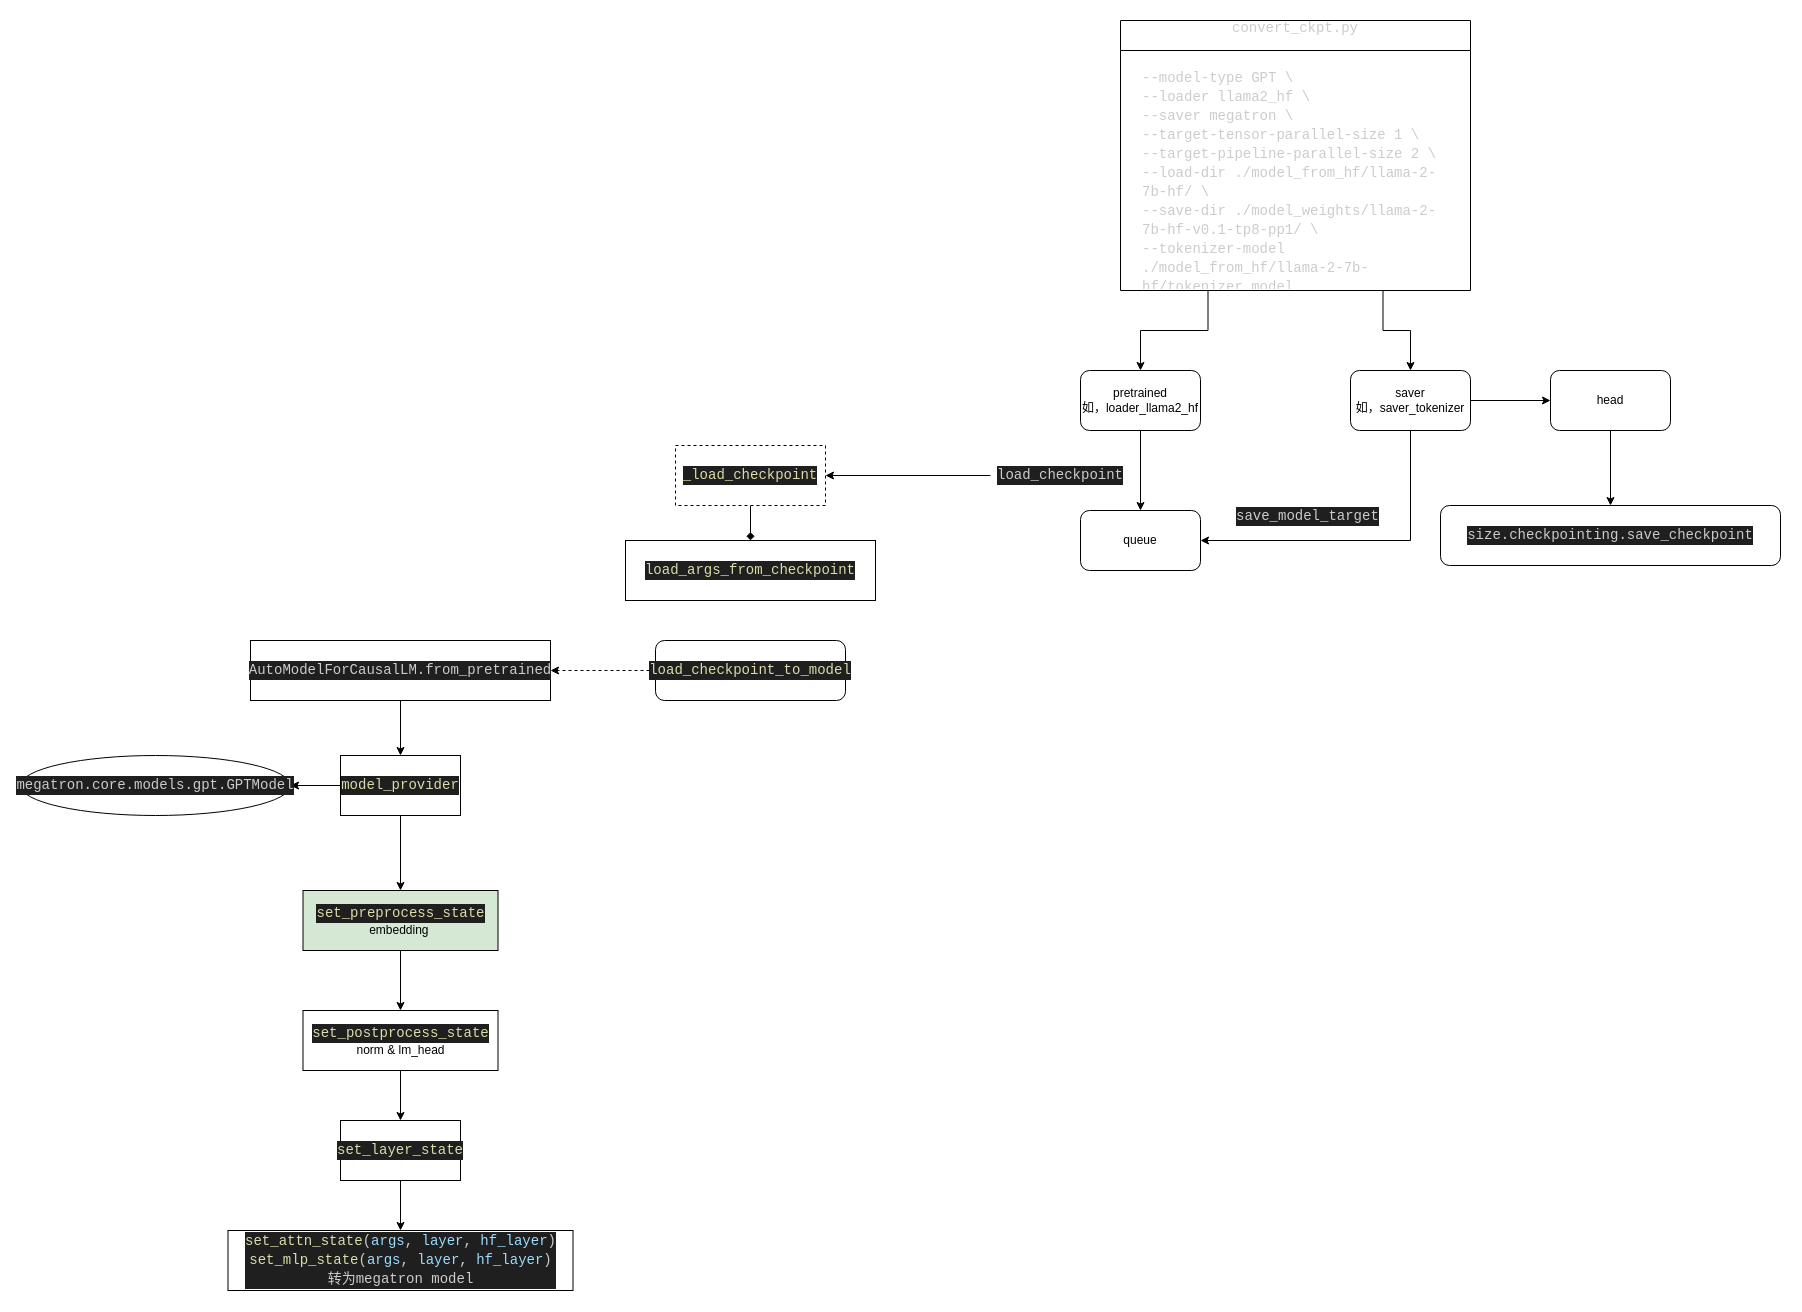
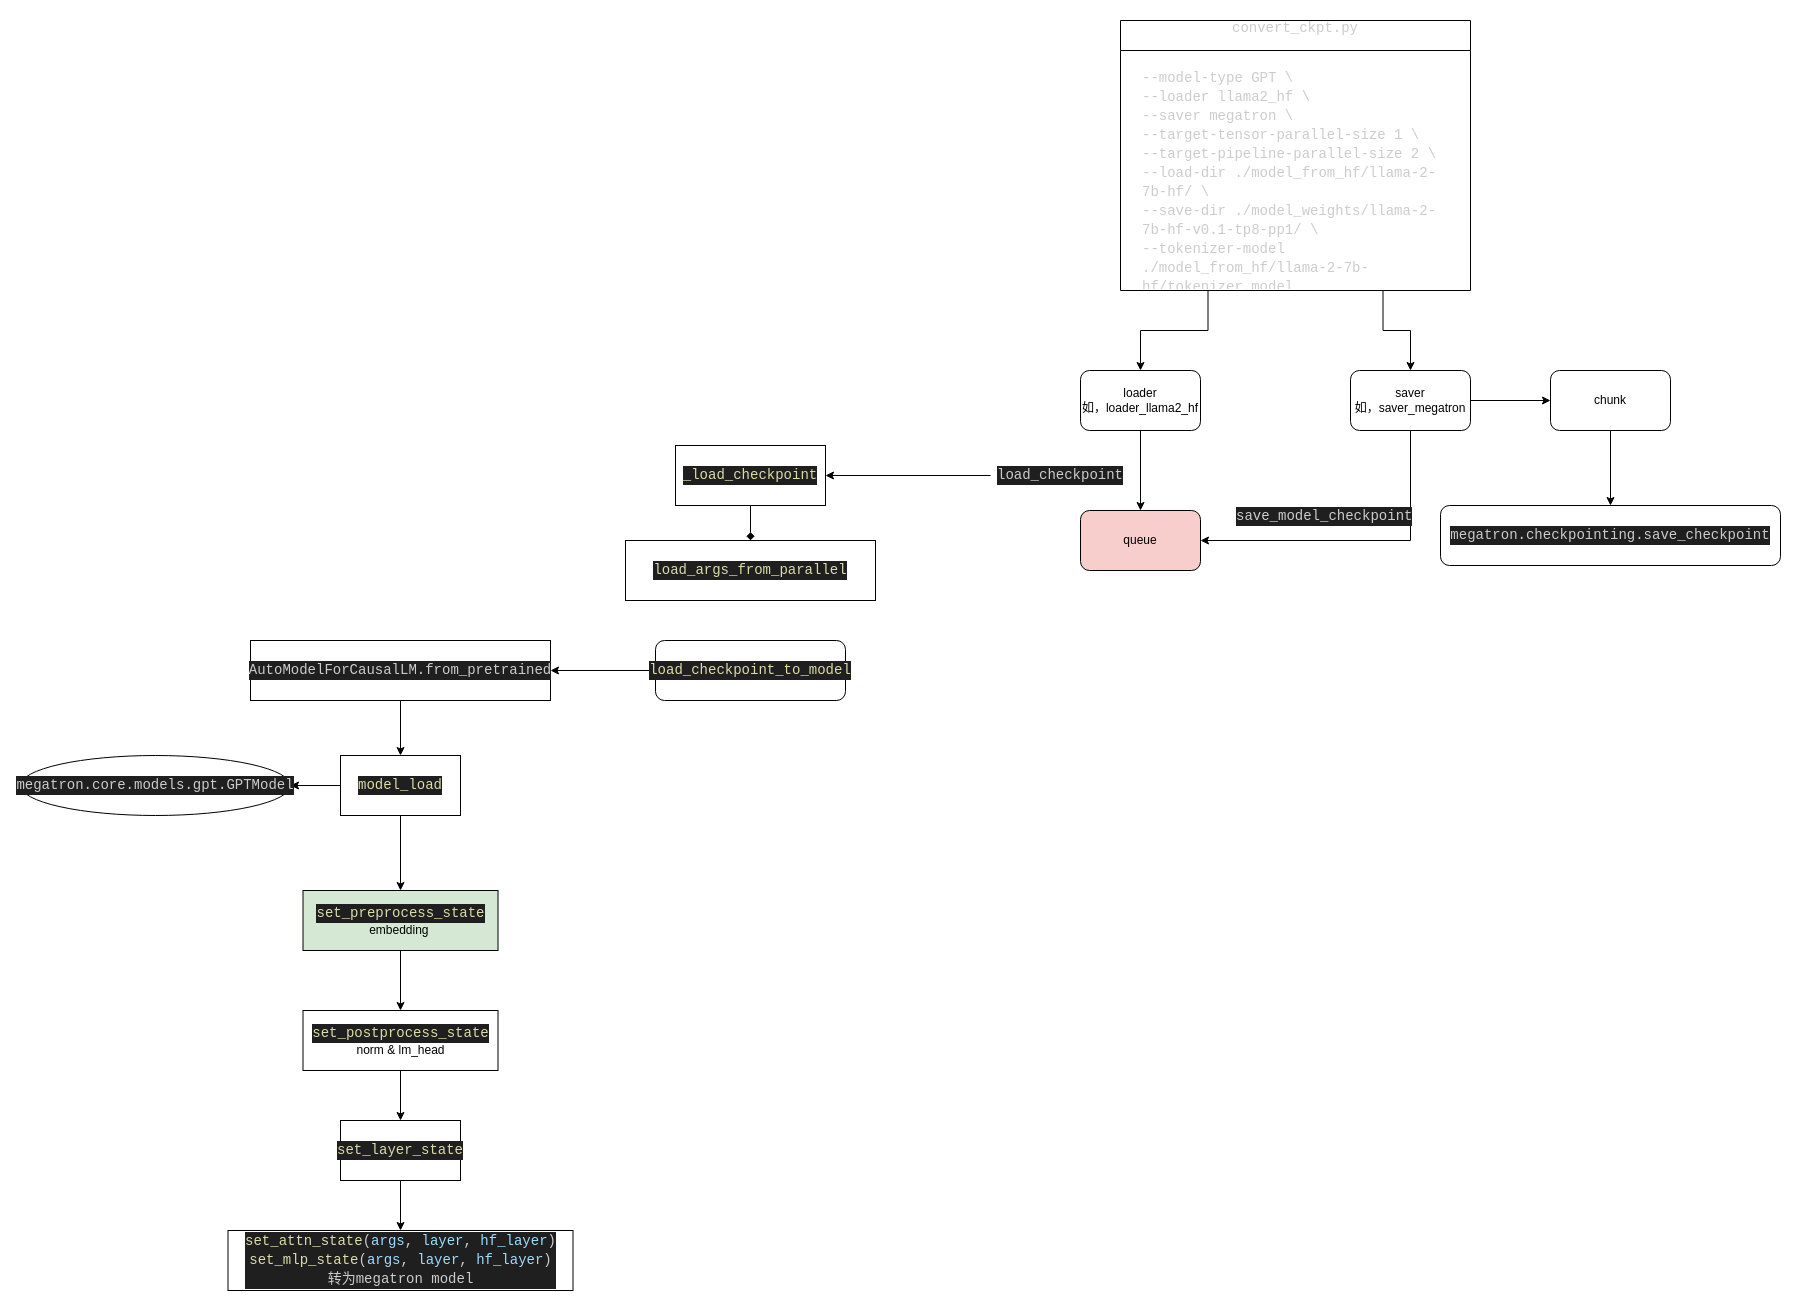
  <mxCell id="0" />
  <mxCell id="1" parent="0" />
  <mxCell id="2" style="edgeStyle=orthogonalEdgeStyle;rounded=0;orthogonalLoop=1;jettySize=auto;html=1;exitX=0.25;exitY=1;exitDx=0;exitDy=0;entryX=0.5;entryY=0;entryDx=0;entryDy=0;" edge="1" parent="1" source="4" target="7"><mxGeometry relative="1" as="geometry" /></mxCell>
  <mxCell id="3" style="edgeStyle=orthogonalEdgeStyle;rounded=0;orthogonalLoop=1;jettySize=auto;html=1;exitX=0.75;exitY=1;exitDx=0;exitDy=0;entryX=0.5;entryY=0;entryDx=0;entryDy=0;" edge="1" parent="1" source="4" target="10"><mxGeometry relative="1" as="geometry" /></mxCell>
  <mxCell id="4" value="&lt;pre style=&quot;margin-top: 0px; background-color: var(--vscode-textCodeBlock-background); border: 1px solid var(--vscode-widget-border); padding: 16px; border-radius: 3px; overflow: auto; text-wrap: wrap; color: rgb(204, 204, 204); font-size: 14px; text-align: start;&quot;&gt;&lt;code style=&quot;font-family: var(--vscode-editor-font-family, &amp;quot;SF Mono&amp;quot;, Monaco, Menlo, Consolas, &amp;quot;Ubuntu Mono&amp;quot;, &amp;quot;Liberation Mono&amp;quot;, &amp;quot;DejaVu Sans Mono&amp;quot;, &amp;quot;Courier New&amp;quot;, monospace); color: var(--vscode-editor-foreground); background: none; padding: 0px; border-radius: 4px; font-size: 1em; line-height: 1.357em; display: inline-block; tab-size: 4; position: relative;&quot; dir=&quot;auto&quot; class=&quot;code-line language-shell&quot; data-line=&quot;127&quot;&gt;convert_ckpt.py&lt;/code&gt;&lt;/pre&gt;" style="swimlane;fontStyle=0;childLayout=stackLayout;horizontal=1;startSize=30;horizontalStack=0;resizeParent=1;resizeParentMax=0;resizeLast=0;collapsible=1;marginBottom=0;whiteSpace=wrap;html=1;" vertex="1" parent="1"><mxGeometry x="1120" y="20" width="350" height="270" as="geometry" /></mxCell>
  <mxCell id="5" value="&lt;pre style=&quot;margin-top: 0px; background-color: var(--vscode-textCodeBlock-background); border: 1px solid var(--vscode-widget-border); padding: 16px; border-radius: 3px; overflow: auto; text-wrap: wrap; color: rgb(204, 204, 204); font-size: 14px;&quot;&gt;&lt;code style=&quot;font-family: var(--vscode-editor-font-family, &amp;quot;SF Mono&amp;quot;, Monaco, Menlo, Consolas, &amp;quot;Ubuntu Mono&amp;quot;, &amp;quot;Liberation Mono&amp;quot;, &amp;quot;DejaVu Sans Mono&amp;quot;, &amp;quot;Courier New&amp;quot;, monospace); color: var(--vscode-editor-foreground); background: none; padding: 0px; border-radius: 4px; font-size: 1em; line-height: 1.357em; display: inline-block; tab-size: 4; position: relative;&quot; dir=&quot;auto&quot; class=&quot;code-line language-bash&quot; data-line=&quot;108&quot;&gt;--model-type GPT \&lt;br&gt;--loader llama2_hf \&lt;br&gt;--saver megatron \&lt;br&gt;--target-tensor-parallel-size 1 \&lt;br&gt;--target-pipeline-parallel-size 2 \&lt;br&gt;--load-dir ./model_from_hf/llama-2-7b-hf/ \&lt;br&gt;--save-dir ./model_weights/llama-2-7b-hf-v0.1-tp8-pp1/ \&lt;br&gt;--tokenizer-model ./model_from_hf/llama-2-7b-hf/tokenizer.model&lt;/code&gt;&lt;/pre&gt;" style="text;strokeColor=none;fillColor=none;align=left;verticalAlign=middle;spacingLeft=4;spacingRight=4;overflow=hidden;points=[[0,0.5],[1,0.5]];portConstraint=eastwest;rotatable=0;whiteSpace=wrap;html=1;" vertex="1" parent="4"><mxGeometry y="30" width="350" height="240" as="geometry" /></mxCell>
  <mxCell id="6" style="edgeStyle=orthogonalEdgeStyle;rounded=0;orthogonalLoop=1;jettySize=auto;html=1;exitX=0.5;exitY=1;exitDx=0;exitDy=0;entryX=0.5;entryY=0;entryDx=0;entryDy=0;" edge="1" parent="1" source="7" target="11"><mxGeometry relative="1" as="geometry" /></mxCell>
- <mxCell id="7" value="pretrained&lt;div&gt;如，loader_llama2_hf&lt;/div&gt;" style="rounded=1;whiteSpace=wrap;html=1;" vertex="1" parent="1"><mxGeometry x="1080" y="370" width="120" height="60" as="geometry" /></mxCell>
+ <mxCell id="7" value="loader&lt;div&gt;如，loader_llama2_hf&lt;/div&gt;" style="rounded=1;whiteSpace=wrap;html=1;" vertex="1" parent="1"><mxGeometry x="1080" y="370" width="120" height="60" as="geometry" /></mxCell>
  <mxCell id="8" style="edgeStyle=orthogonalEdgeStyle;rounded=0;orthogonalLoop=1;jettySize=auto;html=1;exitX=0.5;exitY=1;exitDx=0;exitDy=0;entryX=1;entryY=0.5;entryDx=0;entryDy=0;" edge="1" parent="1" source="10" target="11"><mxGeometry relative="1" as="geometry" /></mxCell>
  <mxCell id="9" value="" style="edgeStyle=orthogonalEdgeStyle;rounded=0;orthogonalLoop=1;jettySize=auto;html=1;" edge="1" parent="1" source="10" target="34"><mxGeometry relative="1" as="geometry" /></mxCell>
- <mxCell id="10" value="saver&lt;div&gt;如，saver_tokenizer&lt;/div&gt;" style="rounded=1;whiteSpace=wrap;html=1;" vertex="1" parent="1"><mxGeometry x="1350" y="370" width="120" height="60" as="geometry" /></mxCell>
- <mxCell id="11" value="queue" style="rounded=1;whiteSpace=wrap;html=1;" vertex="1" parent="1"><mxGeometry x="1080" y="510" width="120" height="60" as="geometry" /></mxCell>
+ <mxCell id="10" value="saver&lt;div&gt;如，saver_megatron&lt;/div&gt;" style="rounded=1;whiteSpace=wrap;html=1;" vertex="1" parent="1"><mxGeometry x="1350" y="370" width="120" height="60" as="geometry" /></mxCell>
+ <mxCell id="11" value="queue" style="rounded=1;whiteSpace=wrap;html=1;fillColor=#f8cecc;" vertex="1" parent="1"><mxGeometry x="1080" y="510" width="120" height="60" as="geometry" /></mxCell>
  <mxCell id="12" value="" style="edgeStyle=orthogonalEdgeStyle;rounded=0;orthogonalLoop=1;jettySize=auto;html=1;" edge="1" parent="1" source="13" target="22"><mxGeometry relative="1" as="geometry" /></mxCell>
  <mxCell id="13" value="&lt;div style=&quot;color: rgb(204, 204, 204); background-color: rgb(31, 31, 31); font-family: Consolas, &amp;quot;Courier New&amp;quot;, monospace; font-size: 14px; line-height: 19px; white-space: pre;&quot;&gt;load_checkpoint&lt;/div&gt;" style="text;html=1;align=center;verticalAlign=middle;whiteSpace=wrap;rounded=0;" vertex="1" parent="1"><mxGeometry x="990" y="460" width="140" height="30" as="geometry" /></mxCell>
- <mxCell id="14" value="&lt;div style=&quot;color: #cccccc;background-color: #1f1f1f;font-family: Consolas, 'Courier New', monospace;font-weight: normal;font-size: 14px;line-height: 19px;white-space: pre;&quot;&gt;&lt;div&gt;&lt;span style=&quot;color: #cccccc;&quot;&gt;save_model_target&lt;/span&gt;&lt;/div&gt;&lt;/div&gt;" style="text;whiteSpace=wrap;html=1;" vertex="1" parent="1"><mxGeometry x="1234" y="500" width="200" height="40" as="geometry" /></mxCell>
+ <mxCell id="14" value="&lt;div style=&quot;color: #cccccc;background-color: #1f1f1f;font-family: Consolas, 'Courier New', monospace;font-weight: normal;font-size: 14px;line-height: 19px;white-space: pre;&quot;&gt;&lt;div&gt;&lt;span style=&quot;color: #cccccc;&quot;&gt;save_model_checkpoint&lt;/span&gt;&lt;/div&gt;&lt;/div&gt;" style="text;whiteSpace=wrap;html=1;" vertex="1" parent="1"><mxGeometry x="1234" y="500" width="200" height="40" as="geometry" /></mxCell>
  <mxCell id="15" value="" style="edgeStyle=orthogonalEdgeStyle;rounded=0;orthogonalLoop=1;jettySize=auto;html=1;" edge="1" parent="1" source="16" target="19"><mxGeometry relative="1" as="geometry" /></mxCell>
  <mxCell id="16" value="&lt;div style=&quot;color: rgb(204, 204, 204); background-color: rgb(31, 31, 31); font-family: Consolas, &amp;quot;Courier New&amp;quot;, monospace; font-size: 14px; line-height: 19px; white-space: pre;&quot;&gt;AutoModelForCausalLM.from_pretrained&lt;/div&gt;" style="whiteSpace=wrap;html=1;" vertex="1" parent="1"><mxGeometry x="250" y="640" width="300" height="60" as="geometry" /></mxCell>
  <mxCell id="17" value="" style="edgeStyle=orthogonalEdgeStyle;rounded=0;orthogonalLoop=1;jettySize=auto;html=1;" edge="1" parent="1" source="19" target="20"><mxGeometry relative="1" as="geometry" /></mxCell>
  <mxCell id="18" style="edgeStyle=orthogonalEdgeStyle;rounded=0;orthogonalLoop=1;jettySize=auto;html=1;exitX=0.5;exitY=1;exitDx=0;exitDy=0;entryX=0.5;entryY=0;entryDx=0;entryDy=0;" edge="1" parent="1" source="19" target="27"><mxGeometry relative="1" as="geometry" /></mxCell>
- <mxCell id="19" value="&lt;div style=&quot;color: rgb(204, 204, 204); background-color: rgb(31, 31, 31); font-family: Consolas, &amp;quot;Courier New&amp;quot;, monospace; font-size: 14px; line-height: 19px; white-space: pre;&quot;&gt;&lt;span style=&quot;color: #dcdcaa;&quot;&gt;model_provider&lt;/span&gt;&lt;/div&gt;" style="whiteSpace=wrap;html=1;" vertex="1" parent="1"><mxGeometry x="340" y="755" width="120" height="60" as="geometry" /></mxCell>
+ <mxCell id="19" value="&lt;div style=&quot;color: rgb(204, 204, 204); background-color: rgb(31, 31, 31); font-family: Consolas, &amp;quot;Courier New&amp;quot;, monospace; font-size: 14px; line-height: 19px; white-space: pre;&quot;&gt;&lt;span style=&quot;color: #dcdcaa;&quot;&gt;model_load&lt;/span&gt;&lt;/div&gt;" style="whiteSpace=wrap;html=1;" vertex="1" parent="1"><mxGeometry x="340" y="755" width="120" height="60" as="geometry" /></mxCell>
  <mxCell id="20" value="&lt;div style=&quot;color: rgb(204, 204, 204); background-color: rgb(31, 31, 31); font-family: Consolas, &amp;quot;Courier New&amp;quot;, monospace; font-size: 14px; line-height: 19px; white-space: pre;&quot;&gt;&lt;div style=&quot;line-height: 19px;&quot;&gt;megatron.core.models.gpt.GPTModel&lt;/div&gt;&lt;/div&gt;" style="ellipse;whiteSpace=wrap;html=1;" vertex="1" parent="1"><mxGeometry x="20" y="755" width="270" height="60" as="geometry" /></mxCell>
  <mxCell id="21" value="" style="edgeStyle=orthogonalEdgeStyle;rounded=0;orthogonalLoop=1;jettySize=auto;html=1;endArrow=diamond;" edge="1" parent="1" source="22" target="23"><mxGeometry relative="1" as="geometry" /></mxCell>
- <mxCell id="22" value="&lt;div style=&quot;color: rgb(204, 204, 204); background-color: rgb(31, 31, 31); font-family: Consolas, &amp;quot;Courier New&amp;quot;, monospace; font-size: 14px; line-height: 19px; white-space: pre;&quot;&gt;&lt;span style=&quot;color: #dcdcaa;&quot;&gt;_load_checkpoint&lt;/span&gt;&lt;/div&gt;" style="whiteSpace=wrap;html=1;dashed=1;" vertex="1" parent="1"><mxGeometry x="675" y="445" width="150" height="60" as="geometry" /></mxCell>
- <mxCell id="23" value="&lt;div style=&quot;color: rgb(204, 204, 204); background-color: rgb(31, 31, 31); font-family: Consolas, &amp;quot;Courier New&amp;quot;, monospace; font-size: 14px; line-height: 19px; white-space: pre;&quot;&gt;&lt;span style=&quot;color: #dcdcaa;&quot;&gt;load_args_from_checkpoint&lt;/span&gt;&lt;/div&gt;" style="whiteSpace=wrap;html=1;" vertex="1" parent="1"><mxGeometry x="625" y="540" width="250" height="60" as="geometry" /></mxCell>
- <mxCell id="24" style="edgeStyle=orthogonalEdgeStyle;rounded=0;orthogonalLoop=1;jettySize=auto;html=1;exitX=0;exitY=0.5;exitDx=0;exitDy=0;entryX=1;entryY=0.5;entryDx=0;entryDy=0;dashed=1;" edge="1" parent="1" source="25" target="16"><mxGeometry relative="1" as="geometry" /></mxCell>
+ <mxCell id="22" value="&lt;div style=&quot;color: rgb(204, 204, 204); background-color: rgb(31, 31, 31); font-family: Consolas, &amp;quot;Courier New&amp;quot;, monospace; font-size: 14px; line-height: 19px; white-space: pre;&quot;&gt;&lt;span style=&quot;color: #dcdcaa;&quot;&gt;_load_checkpoint&lt;/span&gt;&lt;/div&gt;" style="whiteSpace=wrap;html=1;" vertex="1" parent="1"><mxGeometry x="675" y="445" width="150" height="60" as="geometry" /></mxCell>
+ <mxCell id="23" value="&lt;div style=&quot;color: rgb(204, 204, 204); background-color: rgb(31, 31, 31); font-family: Consolas, &amp;quot;Courier New&amp;quot;, monospace; font-size: 14px; line-height: 19px; white-space: pre;&quot;&gt;&lt;span style=&quot;color: #dcdcaa;&quot;&gt;load_args_from_parallel&lt;/span&gt;&lt;/div&gt;" style="whiteSpace=wrap;html=1;" vertex="1" parent="1"><mxGeometry x="625" y="540" width="250" height="60" as="geometry" /></mxCell>
+ <mxCell id="24" style="edgeStyle=orthogonalEdgeStyle;rounded=0;orthogonalLoop=1;jettySize=auto;html=1;exitX=0;exitY=0.5;exitDx=0;exitDy=0;entryX=1;entryY=0.5;entryDx=0;entryDy=0;" edge="1" parent="1" source="25" target="16"><mxGeometry relative="1" as="geometry" /></mxCell>
  <mxCell id="25" value="&lt;div style=&quot;color: rgb(204, 204, 204); background-color: rgb(31, 31, 31); font-family: Consolas, &amp;quot;Courier New&amp;quot;, monospace; font-size: 14px; line-height: 19px; white-space: pre;&quot;&gt;&lt;span style=&quot;color: #dcdcaa;&quot;&gt;load_checkpoint_to_model&lt;/span&gt;&lt;/div&gt;" style="rounded=1;whiteSpace=wrap;html=1;" vertex="1" parent="1"><mxGeometry x="655" y="640" width="190" height="60" as="geometry" /></mxCell>
  <mxCell id="26" value="" style="edgeStyle=orthogonalEdgeStyle;rounded=0;orthogonalLoop=1;jettySize=auto;html=1;" edge="1" parent="1" source="27" target="29"><mxGeometry relative="1" as="geometry" /></mxCell>
  <mxCell id="27" value="&lt;div style=&quot;color: #cccccc;background-color: #1f1f1f;font-family: Consolas, 'Courier New', monospace;font-weight: normal;font-size: 14px;line-height: 19px;white-space: pre;&quot;&gt;&lt;div&gt;&lt;span style=&quot;color: #dcdcaa;&quot;&gt;set_preprocess_state&lt;/span&gt;&lt;/div&gt;&lt;/div&gt;embedding&amp;nbsp;" style="whiteSpace=wrap;html=1;fillColor=#d5e8d4;" vertex="1" parent="1"><mxGeometry x="302.5" y="890" width="195" height="60" as="geometry" /></mxCell>
  <mxCell id="28" value="" style="edgeStyle=orthogonalEdgeStyle;rounded=0;orthogonalLoop=1;jettySize=auto;html=1;" edge="1" parent="1" source="29" target="31"><mxGeometry relative="1" as="geometry" /></mxCell>
  <mxCell id="29" value="&lt;br&gt;&lt;div style=&quot;color: #cccccc;background-color: #1f1f1f;font-family: Consolas, 'Courier New', monospace;font-weight: normal;font-size: 14px;line-height: 19px;white-space: pre;&quot;&gt;&lt;div&gt;&lt;span style=&quot;color: #dcdcaa;&quot;&gt;set_postprocess_state&lt;/span&gt;&lt;/div&gt;&lt;/div&gt;norm &amp;amp; lm_head&lt;div&gt;&lt;br/&gt;&lt;/div&gt;" style="whiteSpace=wrap;html=1;" vertex="1" parent="1"><mxGeometry x="302.5" y="1010" width="195" height="60" as="geometry" /></mxCell>
  <mxCell id="30" value="" style="edgeStyle=orthogonalEdgeStyle;rounded=0;orthogonalLoop=1;jettySize=auto;html=1;" edge="1" parent="1" source="31" target="32"><mxGeometry relative="1" as="geometry" /></mxCell>
  <mxCell id="31" value="&lt;div style=&quot;color: rgb(204, 204, 204); background-color: rgb(31, 31, 31); font-family: Consolas, &amp;quot;Courier New&amp;quot;, monospace; font-size: 14px; line-height: 19px; white-space: pre;&quot;&gt;&lt;span style=&quot;color: #dcdcaa;&quot;&gt;set_layer_state&lt;/span&gt;&lt;/div&gt;" style="whiteSpace=wrap;html=1;" vertex="1" parent="1"><mxGeometry x="340" y="1120" width="120" height="60" as="geometry" /></mxCell>
  <mxCell id="32" value="&lt;div style=&quot;color: rgb(204, 204, 204); background-color: rgb(31, 31, 31); font-family: Consolas, &amp;quot;Courier New&amp;quot;, monospace; font-size: 14px; line-height: 19px; white-space: pre;&quot;&gt;&lt;div&gt;&lt;span style=&quot;color: #dcdcaa;&quot;&gt;set_attn_state&lt;/span&gt;(&lt;span style=&quot;color: #9cdcfe;&quot;&gt;args&lt;/span&gt;, &lt;span style=&quot;color: #9cdcfe;&quot;&gt;layer&lt;/span&gt;, &lt;span style=&quot;color: #9cdcfe;&quot;&gt;hf_layer&lt;/span&gt;)&lt;/div&gt;&lt;div&gt;&lt;span style=&quot;color: #dcdcaa;&quot;&gt;set_mlp_state&lt;/span&gt;(&lt;span style=&quot;color: #9cdcfe;&quot;&gt;args&lt;/span&gt;, &lt;span style=&quot;color: #9cdcfe;&quot;&gt;layer&lt;/span&gt;, &lt;span style=&quot;color: #9cdcfe;&quot;&gt;hf_layer&lt;/span&gt;)&lt;/div&gt;&lt;div&gt;转为megatron model&lt;/div&gt;&lt;/div&gt;" style="whiteSpace=wrap;html=1;" vertex="1" parent="1"><mxGeometry x="227.5" y="1230" width="345" height="60" as="geometry" /></mxCell>
  <mxCell id="33" value="" style="edgeStyle=orthogonalEdgeStyle;rounded=0;orthogonalLoop=1;jettySize=auto;html=1;" edge="1" parent="1" source="34" target="35"><mxGeometry relative="1" as="geometry" /></mxCell>
- <mxCell id="34" value="head" style="whiteSpace=wrap;html=1;rounded=1;" vertex="1" parent="1"><mxGeometry x="1550" y="370" width="120" height="60" as="geometry" /></mxCell>
- <mxCell id="35" value="&lt;div style=&quot;color: rgb(204, 204, 204); background-color: rgb(31, 31, 31); font-family: Consolas, &amp;quot;Courier New&amp;quot;, monospace; font-size: 14px; line-height: 19px; white-space: pre;&quot;&gt;size.checkpointing.save_checkpoint&lt;/div&gt;" style="whiteSpace=wrap;html=1;rounded=1;" vertex="1" parent="1"><mxGeometry x="1440" y="505" width="340" height="60" as="geometry" /></mxCell>
+ <mxCell id="34" value="chunk" style="whiteSpace=wrap;html=1;rounded=1;" vertex="1" parent="1"><mxGeometry x="1550" y="370" width="120" height="60" as="geometry" /></mxCell>
+ <mxCell id="35" value="&lt;div style=&quot;color: rgb(204, 204, 204); background-color: rgb(31, 31, 31); font-family: Consolas, &amp;quot;Courier New&amp;quot;, monospace; font-size: 14px; line-height: 19px; white-space: pre;&quot;&gt;megatron.checkpointing.save_checkpoint&lt;/div&gt;" style="whiteSpace=wrap;html=1;rounded=1;" vertex="1" parent="1"><mxGeometry x="1440" y="505" width="340" height="60" as="geometry" /></mxCell>
